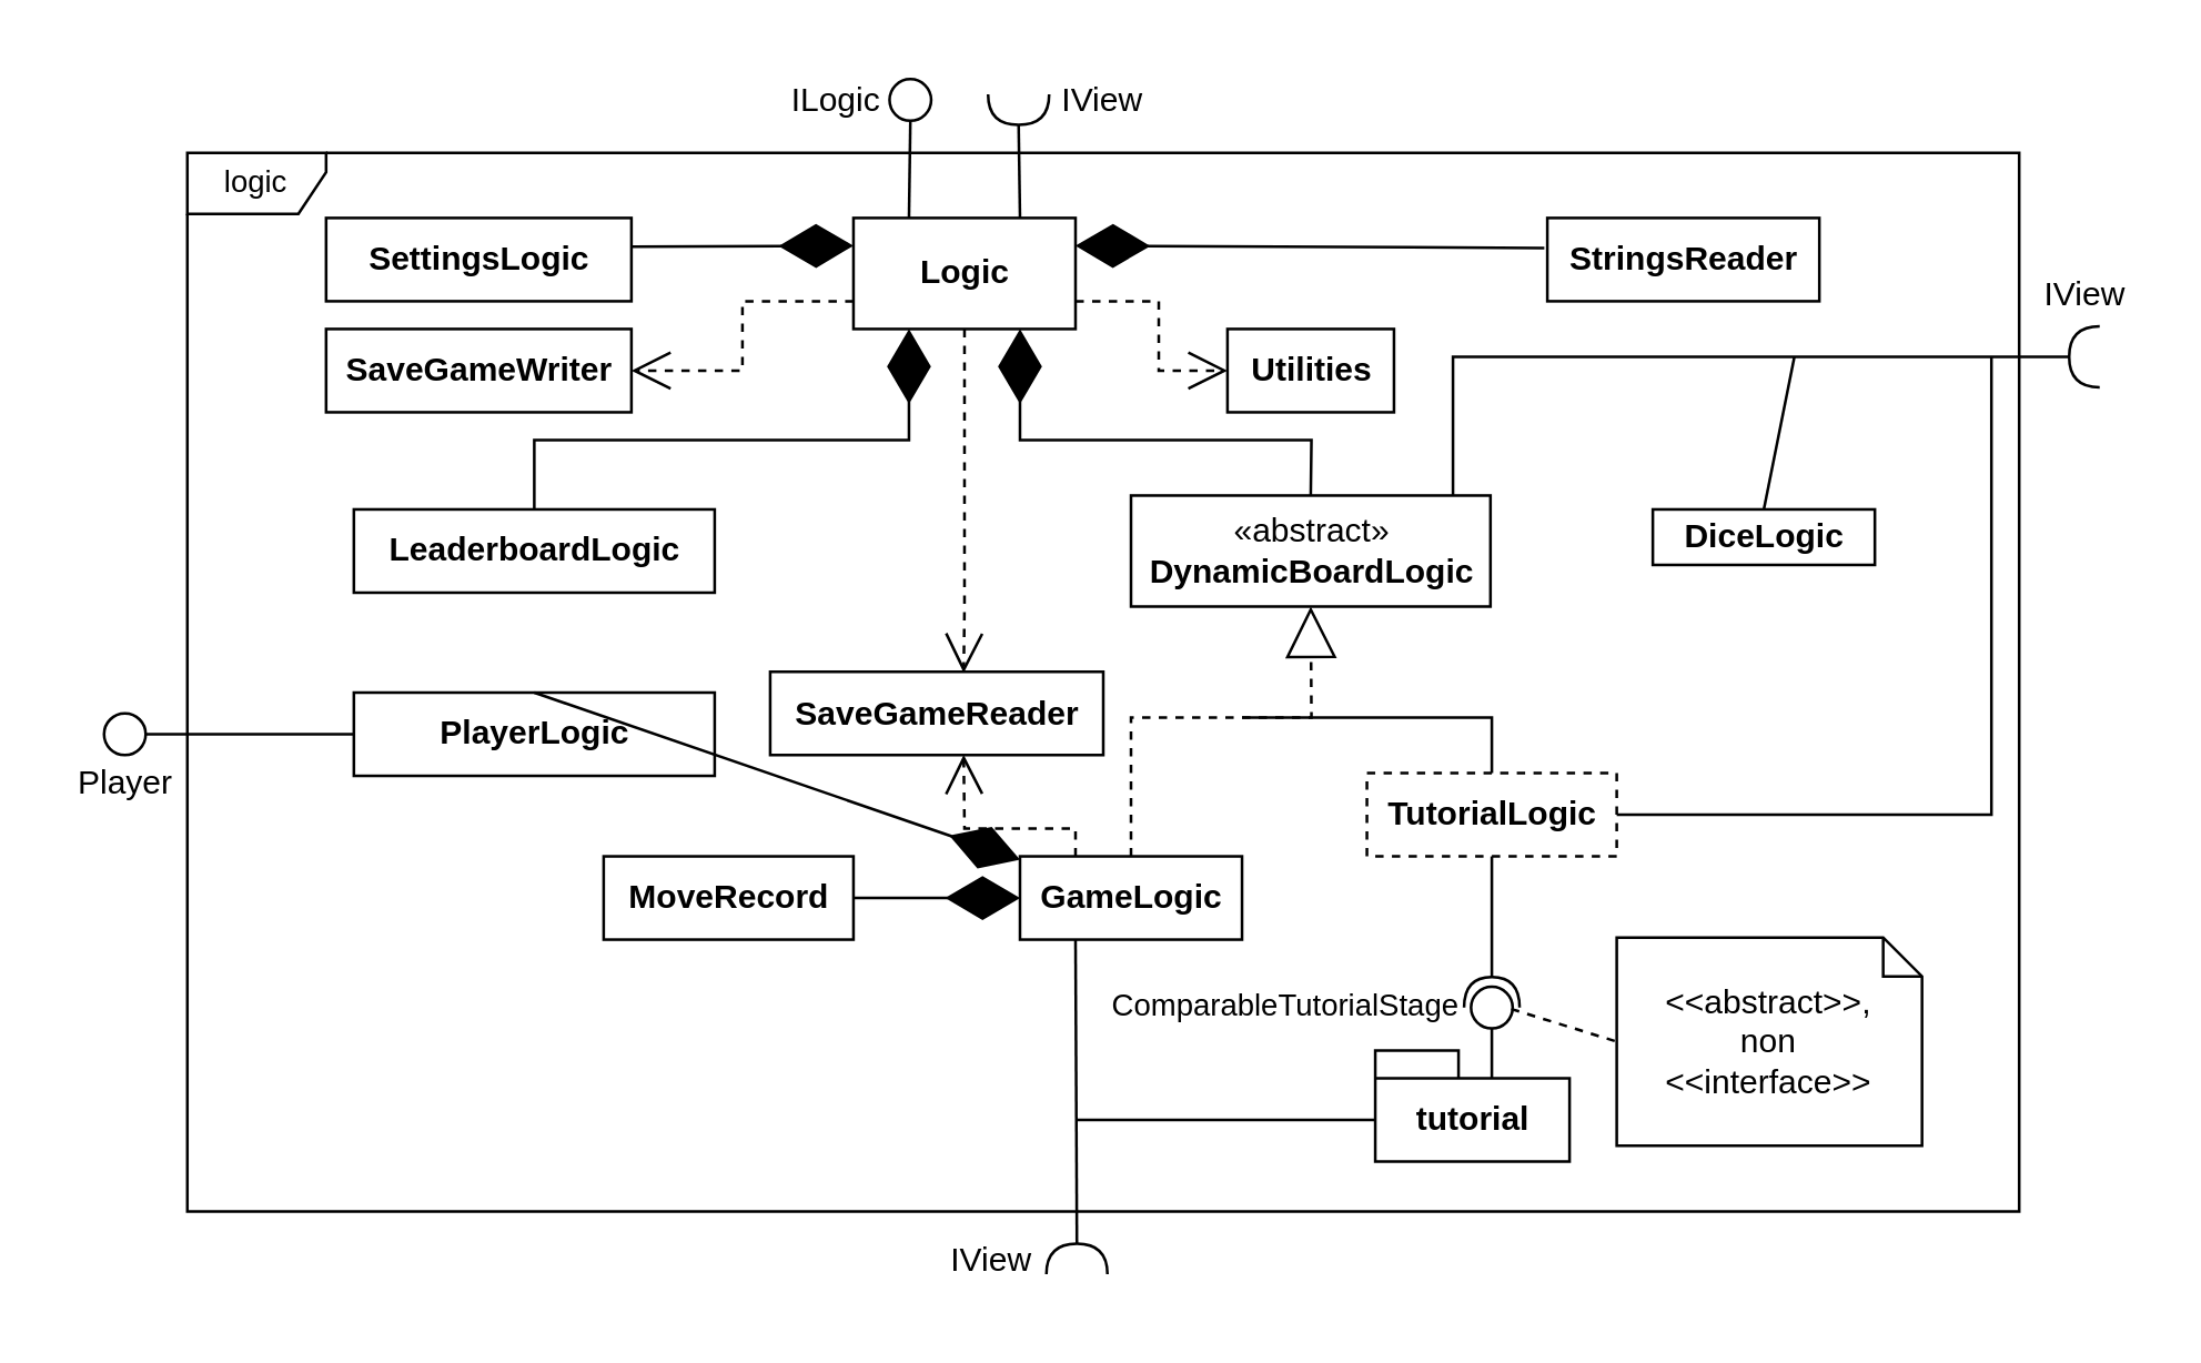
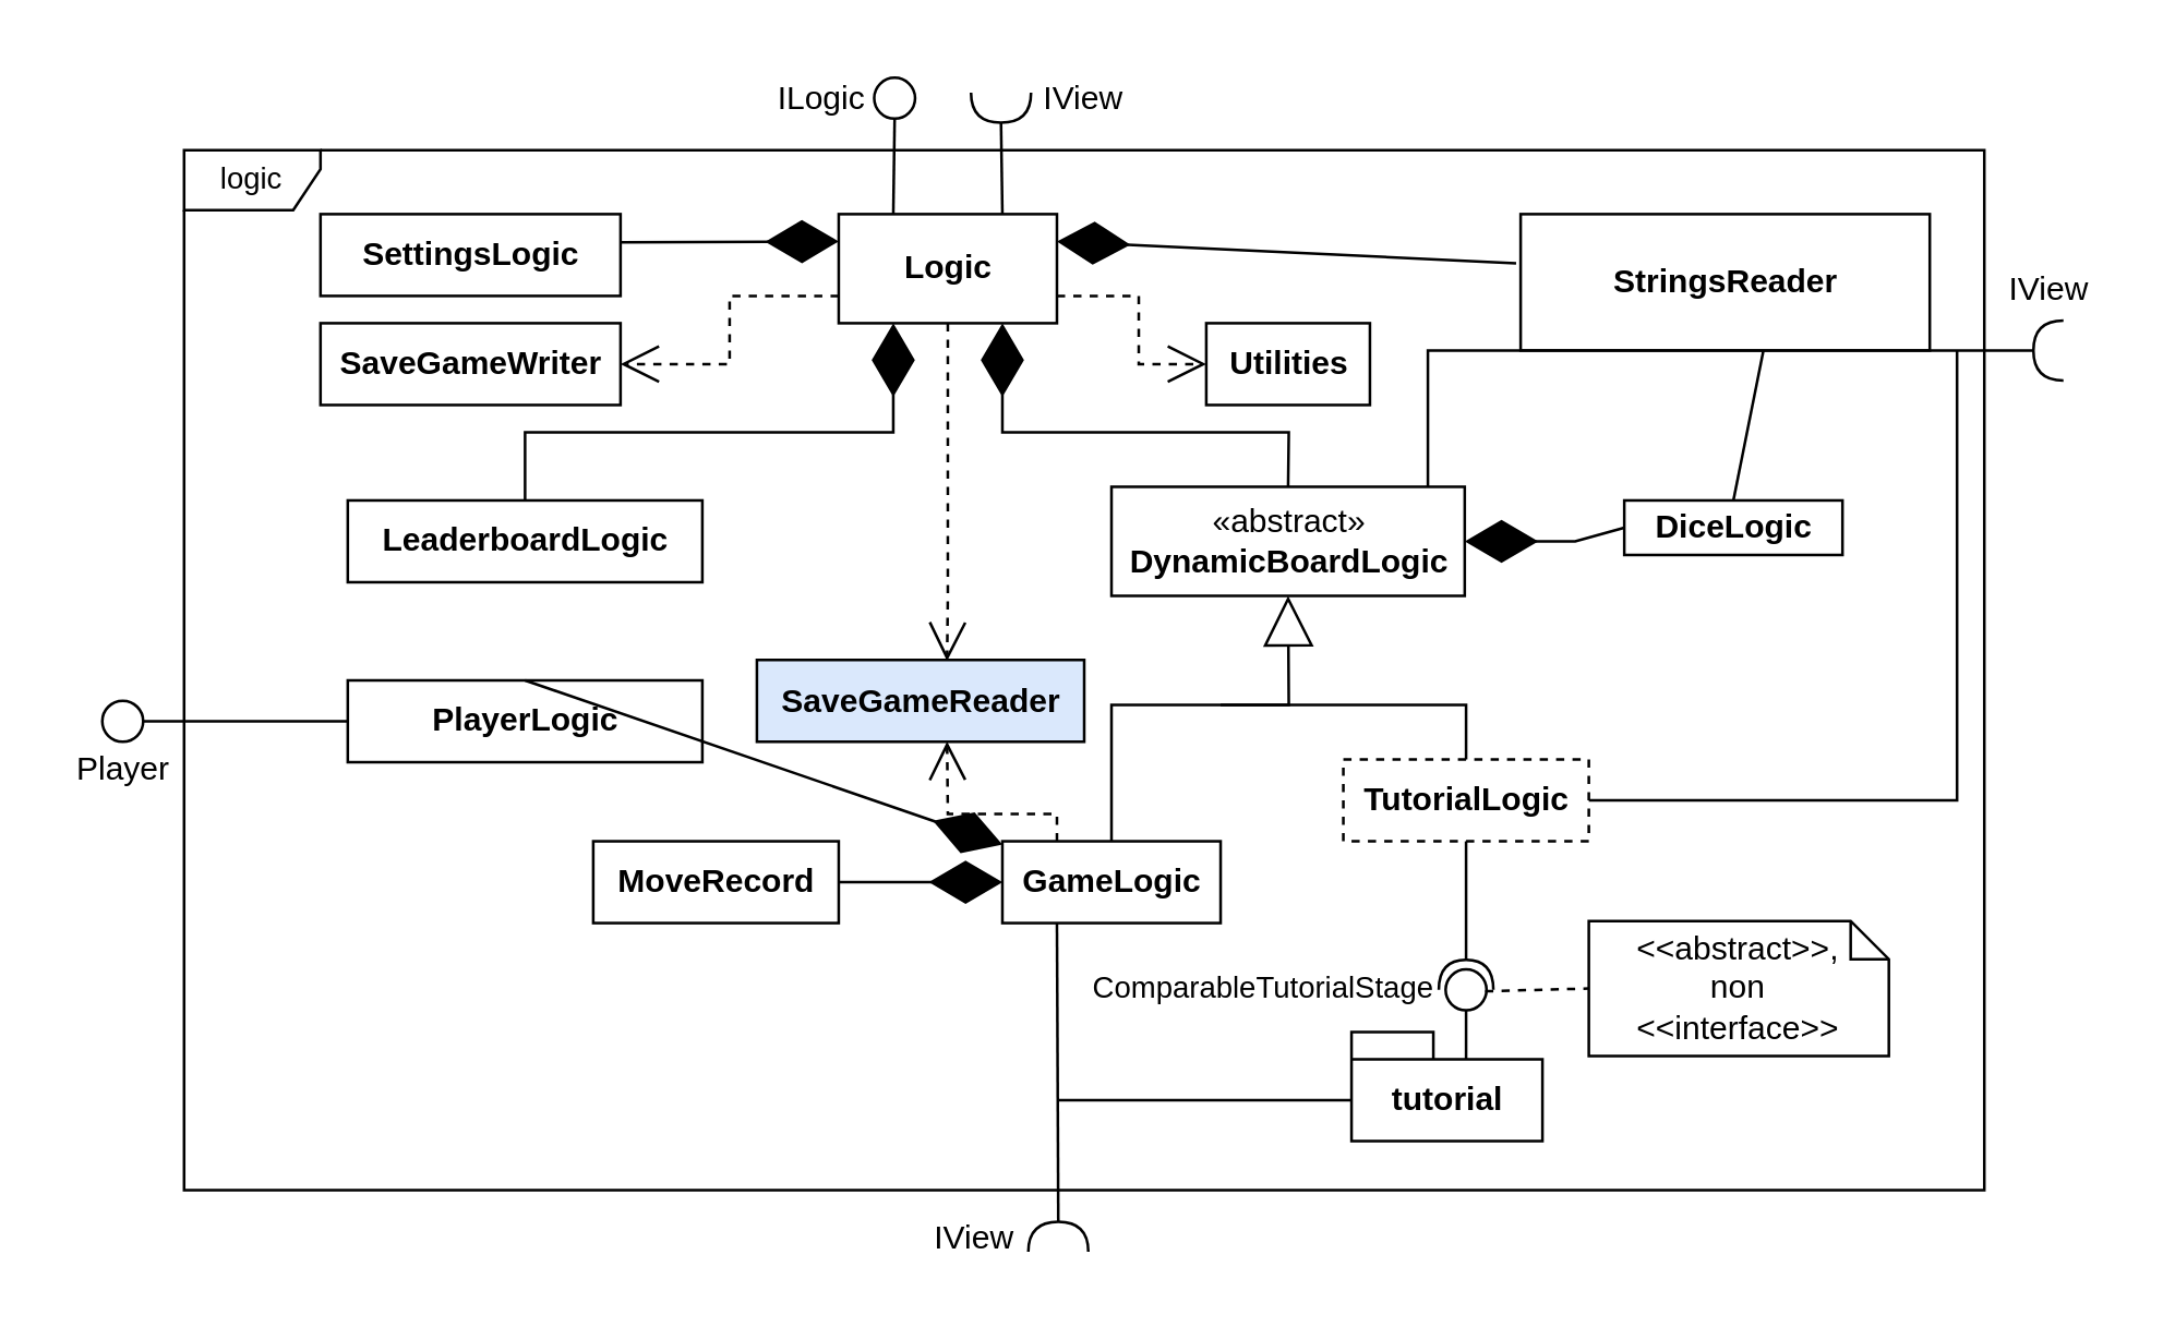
  <mxCell id="0" />
  <mxCell id="1" parent="0" />
  <mxCell id="2" value="logic" style="shape=umlFrame;whiteSpace=wrap;html=1;fontSize=11;width=50;height=22;" parent="1" vertex="1"><mxGeometry x="67" y="54.5" width="660" height="381.5" as="geometry" /></mxCell>
  <mxCell id="3" value="tutorial" style="shape=folder;fontStyle=1;spacingTop=10;tabWidth=30;tabHeight=10;tabPosition=left;html=1;" parent="1" vertex="1"><mxGeometry x="495" y="378" width="70" height="40" as="geometry" /></mxCell>
  <mxCell id="4" value="" style="shape=requiredInterface;html=1;verticalLabelPosition=bottom;sketch=0;rotation=-90;" parent="1" vertex="1"><mxGeometry x="531.5" y="347" width="11" height="20" as="geometry" /></mxCell>
  <mxCell id="5" value="" style="ellipse;whiteSpace=wrap;html=1;aspect=fixed;" parent="1" vertex="1"><mxGeometry x="529.5" y="355" width="15" height="15" as="geometry" /></mxCell>
  <mxCell id="6" value="" style="endArrow=none;html=1;rounded=0;entryX=0.5;entryY=1;entryDx=0;entryDy=0;" parent="1" target="5" edge="1"><mxGeometry width="50" height="50" relative="1" as="geometry"><mxPoint x="537" y="388" as="sourcePoint" /><mxPoint x="425" y="358" as="targetPoint" /></mxGeometry></mxCell>
  <mxCell id="7" value="ComparableTutorialStage" style="text;html=1;strokeColor=none;fillColor=none;align=center;verticalAlign=middle;whiteSpace=wrap;rounded=0;fontSize=11;" parent="1" vertex="1"><mxGeometry x="395" y="347" width="135.5" height="30" as="geometry" /></mxCell>
- <mxCell id="8" value="&amp;lt;&amp;lt;abstract&amp;gt;&amp;gt;,&lt;br&gt;non&lt;br&gt;&amp;lt;&amp;lt;interface&amp;gt;&amp;gt;" style="shape=note;size=14;whiteSpace=wrap;html=1;" parent="1" vertex="1"><mxGeometry x="582" y="337.25" width="110" height="75" as="geometry" /></mxCell>
+ <mxCell id="8" value="&amp;lt;&amp;lt;abstract&amp;gt;&amp;gt;,&lt;br&gt;non&lt;br&gt;&amp;lt;&amp;lt;interface&amp;gt;&amp;gt;" style="shape=note;size=14;whiteSpace=wrap;html=1;" parent="1" vertex="1"><mxGeometry x="582" y="337.25" width="110" height="49.5" as="geometry" /></mxCell>
  <mxCell id="9" value="" style="endArrow=none;dashed=1;html=1;rounded=0;entryX=0;entryY=0.5;entryDx=0;entryDy=0;entryPerimeter=0;" parent="1" target="8" edge="1"><mxGeometry width="50" height="50" relative="1" as="geometry"><mxPoint x="544" y="363" as="sourcePoint" /><mxPoint x="595" y="228" as="targetPoint" /></mxGeometry></mxCell>
  <mxCell id="10" value="&lt;b&gt;TutorialLogic&lt;/b&gt;" style="html=1;dashed=1;" parent="1" vertex="1"><mxGeometry x="492" y="278" width="90" height="30" as="geometry" /></mxCell>
  <mxCell id="11" value="" style="endArrow=none;html=1;rounded=0;entryX=0.5;entryY=1;entryDx=0;entryDy=0;exitX=1;exitY=0.5;exitDx=0;exitDy=0;exitPerimeter=0;" parent="1" source="4" target="10" edge="1"><mxGeometry width="50" height="50" relative="1" as="geometry"><mxPoint x="295" y="338" as="sourcePoint" /><mxPoint x="345" y="288" as="targetPoint" /></mxGeometry></mxCell>
  <mxCell id="12" value="" style="shape=requiredInterface;html=1;verticalLabelPosition=bottom;sketch=0;rotation=-180;aspect=fixed;" parent="1" vertex="1"><mxGeometry x="745" y="117" width="11" height="22" as="geometry" /></mxCell>
  <mxCell id="13" value="IView" style="text;html=1;strokeColor=none;fillColor=none;align=center;verticalAlign=middle;whiteSpace=wrap;rounded=0;" parent="1" vertex="1"><mxGeometry x="337" y="439" width="40" height="30" as="geometry" /></mxCell>
  <mxCell id="14" value="«abstract»&lt;br&gt;&lt;b&gt;DynamicBoardLogic&lt;/b&gt;" style="html=1;" parent="1" vertex="1"><mxGeometry x="407" y="178" width="129.5" height="40" as="geometry" /></mxCell>
  <mxCell id="15" value="&lt;b&gt;GameLogic&lt;/b&gt;" style="html=1;" parent="1" vertex="1"><mxGeometry x="367" y="308" width="80" height="30" as="geometry" /></mxCell>
- <mxCell id="16" value="" style="endArrow=block;endSize=16;endFill=0;html=1;rounded=0;entryX=0.5;entryY=1;entryDx=0;entryDy=0;exitX=0.5;exitY=0;exitDx=0;exitDy=0;dashed=1;" parent="1" source="15" target="14" edge="1"><mxGeometry x="0.375" y="90" width="160" relative="1" as="geometry"><mxPoint x="157" y="228" as="sourcePoint" /><mxPoint x="317" y="228" as="targetPoint" /><Array as="points"><mxPoint x="407" y="258" /><mxPoint x="472" y="258" /></Array><mxPoint as="offset" /></mxGeometry></mxCell>
+ <mxCell id="16" value="" style="endArrow=block;endSize=16;endFill=0;html=1;rounded=0;entryX=0.5;entryY=1;entryDx=0;entryDy=0;exitX=0.5;exitY=0;exitDx=0;exitDy=0;" parent="1" source="15" target="14" edge="1"><mxGeometry x="0.375" y="90" width="160" relative="1" as="geometry"><mxPoint x="157" y="228" as="sourcePoint" /><mxPoint x="317" y="228" as="targetPoint" /><Array as="points"><mxPoint x="407" y="258" /><mxPoint x="472" y="258" /></Array><mxPoint as="offset" /></mxGeometry></mxCell>
  <mxCell id="17" value="" style="endArrow=none;html=1;rounded=0;entryX=0.5;entryY=0;entryDx=0;entryDy=0;" parent="1" target="10" edge="1"><mxGeometry width="50" height="50" relative="1" as="geometry"><mxPoint x="447" y="258" as="sourcePoint" /><mxPoint x="687" y="188" as="targetPoint" /><Array as="points"><mxPoint x="537" y="258" /></Array></mxGeometry></mxCell>
  <mxCell id="18" value="&lt;b&gt;DiceLogic&lt;/b&gt;" style="html=1;" parent="1" vertex="1"><mxGeometry x="595" y="183" width="80" height="20" as="geometry" /></mxCell>
+ <mxCell id="19" value="" style="endArrow=diamondThin;endFill=1;endSize=24;html=1;rounded=0;exitX=0;exitY=0.5;exitDx=0;exitDy=0;entryX=1;entryY=0.5;entryDx=0;entryDy=0;" parent="1" source="18" edge="1" target="14"><mxGeometry width="160" relative="1" as="geometry"><mxPoint x="547" y="238" as="sourcePoint" /><mxPoint x="537" y="188" as="targetPoint" /><Array as="points"><mxPoint x="577" y="198" /></Array></mxGeometry></mxCell>
  <mxCell id="20" value="&lt;b&gt;Logic&lt;/b&gt;" style="html=1;" parent="1" vertex="1"><mxGeometry x="307" y="78" width="80" height="40" as="geometry" /></mxCell>
  <mxCell id="21" value="" style="endArrow=diamondThin;endFill=1;endSize=24;html=1;rounded=0;exitX=0.5;exitY=0;exitDx=0;exitDy=0;entryX=0.75;entryY=1;entryDx=0;entryDy=0;" parent="1" source="14" target="20" edge="1"><mxGeometry width="160" relative="1" as="geometry"><mxPoint x="375" y="168" as="sourcePoint" /><mxPoint x="317" y="168" as="targetPoint" /><Array as="points"><mxPoint x="472" y="158" /><mxPoint x="367" y="158" /></Array></mxGeometry></mxCell>
- <mxCell id="22" value="&lt;b&gt;StringsReader&lt;/b&gt;" style="html=1;" parent="1" vertex="1"><mxGeometry x="557" y="78" width="98" height="30" as="geometry" /></mxCell>
+ <mxCell id="22" value="&lt;b&gt;StringsReader&lt;/b&gt;" style="html=1;" parent="1" vertex="1"><mxGeometry x="557" y="78" width="150" height="50" as="geometry" /></mxCell>
  <mxCell id="23" value="" style="endArrow=diamondThin;endFill=1;endSize=24;html=1;rounded=0;exitX=-0.011;exitY=0.36;exitDx=0;exitDy=0;entryX=1;entryY=0.25;entryDx=0;entryDy=0;exitPerimeter=0;" parent="1" source="22" target="20" edge="1"><mxGeometry width="160" relative="1" as="geometry"><mxPoint x="442" y="102.5" as="sourcePoint" /><mxPoint x="417" y="88" as="targetPoint" /></mxGeometry></mxCell>
  <mxCell id="24" value="&lt;b&gt;SettingsLogic&lt;/b&gt;" style="html=1;" parent="1" vertex="1"><mxGeometry x="117" y="78" width="110" height="30" as="geometry" /></mxCell>
  <mxCell id="25" value="" style="endArrow=diamondThin;endFill=1;endSize=24;html=1;rounded=0;entryX=0;entryY=0.25;entryDx=0;entryDy=0;exitX=1;exitY=0.344;exitDx=0;exitDy=0;exitPerimeter=0;" parent="1" source="24" target="20" edge="1"><mxGeometry width="160" relative="1" as="geometry"><mxPoint x="247" y="98" as="sourcePoint" /><mxPoint x="237" y="158" as="targetPoint" /></mxGeometry></mxCell>
  <mxCell id="26" value="&lt;b&gt;LeaderboardLogic&lt;/b&gt;" style="html=1;" parent="1" vertex="1"><mxGeometry x="127" y="183" width="130" height="30" as="geometry" /></mxCell>
  <mxCell id="27" value="" style="endArrow=diamondThin;endFill=1;endSize=24;html=1;rounded=0;exitX=0.5;exitY=0;exitDx=0;exitDy=0;entryX=0.25;entryY=1;entryDx=0;entryDy=0;" parent="1" source="26" target="20" edge="1"><mxGeometry width="160" relative="1" as="geometry"><mxPoint x="421.75" y="218" as="sourcePoint" /><mxPoint x="317" y="158" as="targetPoint" /><Array as="points"><mxPoint x="192" y="158" /><mxPoint x="327" y="158" /></Array></mxGeometry></mxCell>
  <mxCell id="28" value="&lt;b&gt;PlayerLogic&lt;/b&gt;" style="html=1;" parent="1" vertex="1"><mxGeometry x="127" y="249" width="130" height="30" as="geometry" /></mxCell>
  <mxCell id="29" value="" style="ellipse;whiteSpace=wrap;html=1;aspect=fixed;" parent="1" vertex="1"><mxGeometry x="37" y="256.5" width="15" height="15" as="geometry" /></mxCell>
  <mxCell id="30" value="Player" style="text;html=1;strokeColor=none;fillColor=none;align=center;verticalAlign=middle;whiteSpace=wrap;rounded=0;" parent="1" vertex="1"><mxGeometry x="20.5" y="271.5" width="48" height="20" as="geometry" /></mxCell>
  <mxCell id="31" value="" style="endArrow=none;html=1;rounded=0;exitX=1;exitY=0.5;exitDx=0;exitDy=0;entryX=0;entryY=0.5;entryDx=0;entryDy=0;" parent="1" source="29" target="28" edge="1"><mxGeometry width="50" height="50" relative="1" as="geometry"><mxPoint x="57" y="239" as="sourcePoint" /><mxPoint x="107" y="189" as="targetPoint" /></mxGeometry></mxCell>
  <mxCell id="32" value="" style="endArrow=diamondThin;endFill=1;endSize=24;html=1;rounded=0;exitX=0.5;exitY=0;exitDx=0;exitDy=0;" parent="1" source="28" target="15" edge="1"><mxGeometry width="160" relative="1" as="geometry"><mxPoint x="167" y="113" as="sourcePoint" /><mxPoint x="247" y="113" as="targetPoint" /></mxGeometry></mxCell>
- <mxCell id="33" value="&lt;b&gt;SaveGameReader&lt;/b&gt;" style="html=1;" parent="1" vertex="1"><mxGeometry x="277" y="241.5" width="120" height="30" as="geometry" /></mxCell>
+ <mxCell id="33" value="&lt;b&gt;SaveGameReader&lt;/b&gt;" style="html=1;fillColor=#dae8fc;" parent="1" vertex="1"><mxGeometry x="277" y="241.5" width="120" height="30" as="geometry" /></mxCell>
  <mxCell id="34" value="" style="endArrow=open;endSize=12;dashed=1;html=1;rounded=0;entryX=0.581;entryY=0.997;entryDx=0;entryDy=0;exitX=0.25;exitY=0;exitDx=0;exitDy=0;entryPerimeter=0;" parent="1" source="15" target="33" edge="1"><mxGeometry x="-0.306" y="-10" width="160" relative="1" as="geometry"><mxPoint x="327" y="418" as="sourcePoint" /><mxPoint x="487" y="418" as="targetPoint" /><Array as="points"><mxPoint x="387" y="298" /><mxPoint x="347" y="298" /></Array><mxPoint as="offset" /></mxGeometry></mxCell>
  <mxCell id="35" value="" style="endArrow=open;endSize=12;dashed=1;html=1;rounded=0;entryX=0.581;entryY=0.012;entryDx=0;entryDy=0;exitX=0.5;exitY=1;exitDx=0;exitDy=0;entryPerimeter=0;" parent="1" source="20" target="33" edge="1"><mxGeometry x="0.348" y="22" width="160" relative="1" as="geometry"><mxPoint x="347" y="249" as="sourcePoint" /><mxPoint x="287" y="249" as="targetPoint" /><Array as="points"><mxPoint x="347" y="208" /><mxPoint x="347" y="218" /></Array><mxPoint x="20" y="-12" as="offset" /></mxGeometry></mxCell>
  <mxCell id="36" value="" style="endArrow=diamondThin;endFill=1;endSize=24;html=1;rounded=0;entryX=0;entryY=0.5;entryDx=0;entryDy=0;" parent="1" target="15" edge="1"><mxGeometry width="160" relative="1" as="geometry"><mxPoint x="307" y="323" as="sourcePoint" /><mxPoint x="347" y="328" as="targetPoint" /></mxGeometry></mxCell>
  <mxCell id="37" value="&lt;b&gt;MoveRecord&lt;/b&gt;" style="html=1;" parent="1" vertex="1"><mxGeometry x="217" y="308" width="90" height="30" as="geometry" /></mxCell>
  <mxCell id="38" value="&lt;b&gt;Utilities&lt;/b&gt;" style="html=1;" parent="1" vertex="1"><mxGeometry x="441.75" y="118" width="60" height="30" as="geometry" /></mxCell>
  <mxCell id="39" value="" style="endArrow=open;endSize=12;dashed=1;html=1;rounded=0;entryX=0;entryY=0.5;entryDx=0;entryDy=0;exitX=1;exitY=0.75;exitDx=0;exitDy=0;" parent="1" source="20" target="38" edge="1"><mxGeometry x="0.789" y="25" width="160" relative="1" as="geometry"><mxPoint x="357" y="128" as="sourcePoint" /><mxPoint x="347" y="251.5" as="targetPoint" /><Array as="points"><mxPoint x="417" y="108" /><mxPoint x="417" y="133" /></Array><mxPoint as="offset" /></mxGeometry></mxCell>
  <mxCell id="40" value="&lt;b&gt;SaveGameWriter&lt;/b&gt;" style="html=1;" parent="1" vertex="1"><mxGeometry x="117" y="118" width="110" height="30" as="geometry" /></mxCell>
  <mxCell id="41" value="" style="endArrow=open;endSize=12;dashed=1;html=1;rounded=0;entryX=1;entryY=0.5;entryDx=0;entryDy=0;exitX=0;exitY=0.75;exitDx=0;exitDy=0;" parent="1" source="20" target="40" edge="1"><mxGeometry x="0.348" y="22" width="160" relative="1" as="geometry"><mxPoint x="357" y="128" as="sourcePoint" /><mxPoint x="347" y="251.5" as="targetPoint" /><Array as="points"><mxPoint x="267" y="108" /><mxPoint x="267" y="133" /></Array><mxPoint x="20" y="-12" as="offset" /></mxGeometry></mxCell>
  <mxCell id="42" value="" style="ellipse;whiteSpace=wrap;html=1;aspect=fixed;" parent="1" vertex="1"><mxGeometry x="320" y="28" width="15" height="15" as="geometry" /></mxCell>
  <mxCell id="43" value="ILogic" style="text;html=1;strokeColor=none;fillColor=none;align=center;verticalAlign=middle;whiteSpace=wrap;rounded=0;" parent="1" vertex="1"><mxGeometry x="277" y="25.5" width="48" height="20" as="geometry" /></mxCell>
  <mxCell id="44" value="" style="endArrow=none;html=1;rounded=0;exitX=0.5;exitY=1;exitDx=0;exitDy=0;entryX=0.25;entryY=0;entryDx=0;entryDy=0;" parent="1" source="42" target="20" edge="1"><mxGeometry width="50" height="50" relative="1" as="geometry"><mxPoint x="363.5" y="10.5" as="sourcePoint" /><mxPoint x="433.5" y="35.5" as="targetPoint" /></mxGeometry></mxCell>
  <mxCell id="45" value="" style="shape=requiredInterface;html=1;verticalLabelPosition=bottom;sketch=0;rotation=90;aspect=fixed;" parent="1" vertex="1"><mxGeometry x="361" y="28" width="11" height="22" as="geometry" /></mxCell>
  <mxCell id="46" value="" style="endArrow=none;html=1;rounded=0;strokeColor=default;strokeWidth=1;startSize=6;sourcePerimeterSpacing=0;jumpStyle=none;jumpSize=4;exitX=1;exitY=0.5;exitDx=0;exitDy=0;exitPerimeter=0;entryX=0.75;entryY=0;entryDx=0;entryDy=0;" parent="1" source="45" target="20" edge="1"><mxGeometry width="50" height="50" relative="1" as="geometry"><mxPoint x="743.46" y="505.5" as="sourcePoint" /><mxPoint x="575" y="413" as="targetPoint" /></mxGeometry></mxCell>
  <mxCell id="47" value="IView" style="text;html=1;strokeColor=none;fillColor=none;align=center;verticalAlign=middle;whiteSpace=wrap;rounded=0;" parent="1" vertex="1"><mxGeometry x="730.5" y="91" width="40" height="30" as="geometry" /></mxCell>
  <mxCell id="48" value="IView" style="text;html=1;strokeColor=none;fillColor=none;align=center;verticalAlign=middle;whiteSpace=wrap;rounded=0;" parent="1" vertex="1"><mxGeometry x="377" y="20.5" width="40" height="30" as="geometry" /></mxCell>
  <mxCell id="49" value="" style="endArrow=none;html=1;rounded=0;entryX=1;entryY=0.5;entryDx=0;entryDy=0;entryPerimeter=0;" parent="1" target="12" edge="1"><mxGeometry width="50" height="50" relative="1" as="geometry"><mxPoint x="523" y="178" as="sourcePoint" /><mxPoint x="717" y="168" as="targetPoint" /><Array as="points"><mxPoint x="523" y="128" /><mxPoint x="717" y="128" /></Array></mxGeometry></mxCell>
  <mxCell id="50" value="" style="endArrow=none;html=1;rounded=0;fontSize=11;entryX=0.5;entryY=0;entryDx=0;entryDy=0;" parent="1" target="18" edge="1"><mxGeometry width="50" height="50" relative="1" as="geometry"><mxPoint x="646" y="128" as="sourcePoint" /><mxPoint x="787" y="278" as="targetPoint" /></mxGeometry></mxCell>
  <mxCell id="51" value="" style="shape=requiredInterface;html=1;verticalLabelPosition=bottom;sketch=0;rotation=-90;aspect=fixed;" parent="1" vertex="1"><mxGeometry x="382" y="442" width="11" height="22" as="geometry" /></mxCell>
  <mxCell id="52" value="" style="endArrow=none;html=1;rounded=0;fontSize=11;entryX=0.25;entryY=1;entryDx=0;entryDy=0;exitX=1;exitY=0.5;exitDx=0;exitDy=0;exitPerimeter=0;" parent="1" source="51" target="15" edge="1"><mxGeometry width="50" height="50" relative="1" as="geometry"><mxPoint x="347" y="418" as="sourcePoint" /><mxPoint x="397" y="368" as="targetPoint" /></mxGeometry></mxCell>
  <mxCell id="53" value="" style="endArrow=none;html=1;rounded=0;fontSize=11;entryX=0;entryY=0;entryDx=0;entryDy=25;entryPerimeter=0;" parent="1" target="3" edge="1"><mxGeometry width="50" height="50" relative="1" as="geometry"><mxPoint x="387" y="403" as="sourcePoint" /><mxPoint x="477" y="398" as="targetPoint" /></mxGeometry></mxCell>
  <mxCell id="54" value="" style="endArrow=none;html=1;rounded=0;fontSize=11;exitX=1;exitY=0.5;exitDx=0;exitDy=0;" parent="1" source="10" edge="1"><mxGeometry width="50" height="50" relative="1" as="geometry"><mxPoint x="627" y="338" as="sourcePoint" /><mxPoint x="717" y="128" as="targetPoint" /><Array as="points"><mxPoint x="717" y="293" /></Array></mxGeometry></mxCell>
